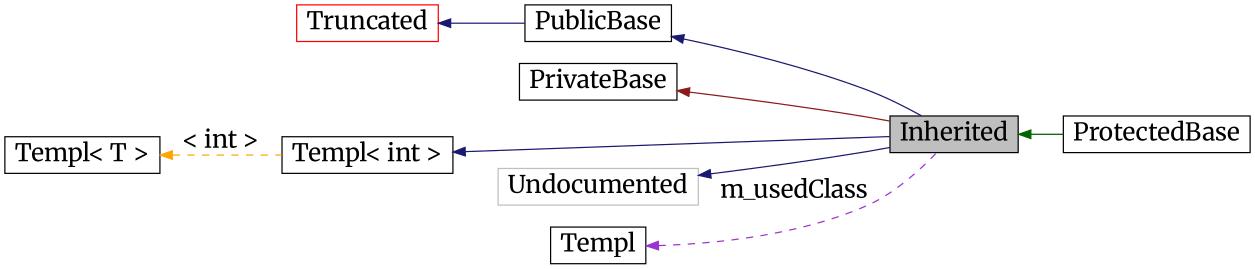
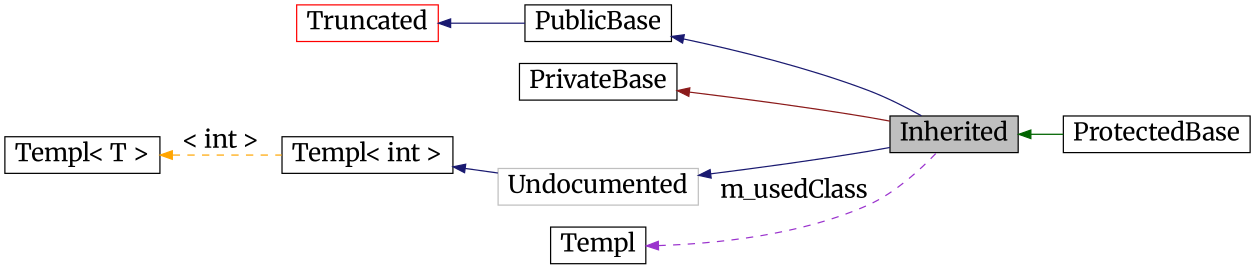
  digraph {
    fontname=Merriweather
    rankdir=LR
    node [fontname=Merriweather fontsize=20 shape=box color=black]
    edge [color=midnightblue dir=back fontname=Merriweather fontsize=20 labelfontname=Helvetica labelfontsize=20 style=solid]
    n1 [fillcolor=grey75 fontcolor=black height=0.2 label=Inherited style=filled width=0.4 color=""]
    n2 [height=0.2 label=ProtectedBase width=0.4]
    n3 [height=0.2 label=PublicBase width=0.4]
    n4 [color=red height=0.2 label=Truncated width=0.4]
    n5 [height=0.2 label=PrivateBase width=0.4]
    n6 [color=grey75 height=0.2 label=Undocumented width=0.4]
    n7 [height=0.2 label="Templ< int >" width=0.4]
    n8 [height=0.2 label="Templ< T >" width=0.4]
    n9 [height=0.2 label=Templ width=0.4]
    n1 -> n2 [color=darkgreen]
    n3 -> n1
    n4 -> n3
    n5 -> n1 [color=firebrick4]
    n6 -> n1
-   n7 -> n1
+   n7 -> n6
    n8 -> n7 [color=orange label="< int >" style=dashed]
    n9 -> n1 [color=darkorchid3 label=m_usedClass style=dashed]
  }
